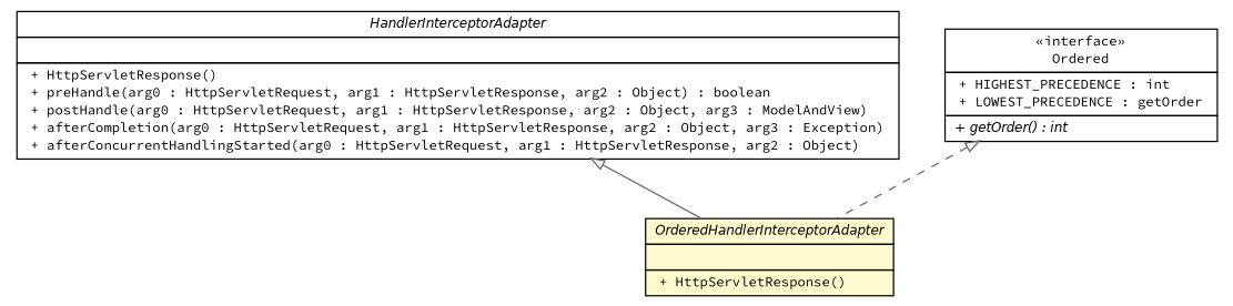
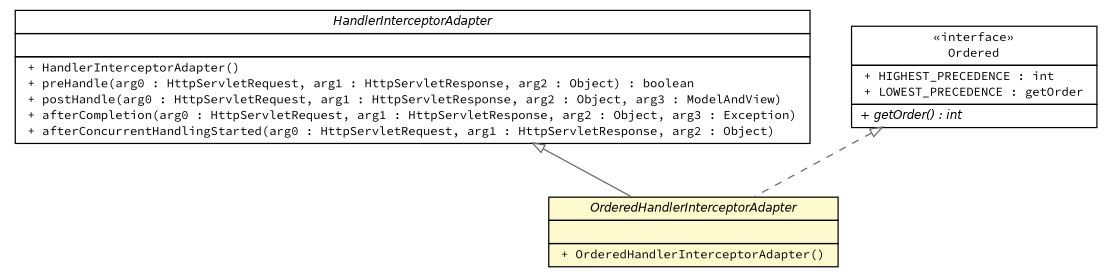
  digraph {
    fontname="Source Code Pro"
    nodesep=0.25
    ranksep=0.5
    node [fontcolor=black fontname="Source Code Pro" fontsize=10.0 shape=plaintext]
    edge [arrowtail=empty color=gray40 dir=back fontname="Source Code Pro" fontsize=10 headport=p labelfontname=Helvetica labelfontsize=10 tailport=p]
-   n1 [label=<<table title="top.infra.web.servlet.handler.OrderedHandlerInterceptorAdapter" border="0" cellborder="1" cellspacing="0" cellpadding="2" port="p" bgcolor="lemonChiffon" href="./OrderedHandlerInterceptorAdapter.html"> 		<tr><td><table border="0" cellspacing="0" cellpadding="1"> <tr><td align="center" balign="center"><font face="Helvetica-Oblique"> OrderedHandlerInterceptorAdapter </font></td></tr> 		</table></td></tr> 		<tr><td><table border="0" cellspacing="0" cellpadding="1"> <tr><td align="left" balign="left">  </td></tr> 		</table></td></tr> 		<tr><td><table border="0" cellspacing="0" cellpadding="1"> <tr><td align="left" balign="left"> + HttpServletResponse() </td></tr> 		</table></td></tr> 		</table>>]
-   n2 [label=<<table title="org.springframework.web.servlet.handler.HandlerInterceptorAdapter" border="0" cellborder="1" cellspacing="0" cellpadding="2" port="p" href="http://java.sun.com/j2se/1.4.2/docs/api/org/springframework/web/servlet/handler/HandlerInterceptorAdapter.html"> 		<tr><td><table border="0" cellspacing="0" cellpadding="1"> <tr><td align="center" balign="center"><font face="Helvetica-Oblique"> HandlerInterceptorAdapter </font></td></tr> 		</table></td></tr> 		<tr><td><table border="0" cellspacing="0" cellpadding="1"> <tr><td align="left" balign="left">  </td></tr> 		</table></td></tr> 		<tr><td><table border="0" cellspacing="0" cellpadding="1"> <tr><td align="left" balign="left"> + HttpServletResponse() </td></tr> <tr><td align="left" balign="left"> + preHandle(arg0 : HttpServletRequest, arg1 : HttpServletResponse, arg2 : Object) : boolean </td></tr> <tr><td align="left" balign="left"> + postHandle(arg0 : HttpServletRequest, arg1 : HttpServletResponse, arg2 : Object, arg3 : ModelAndView) </td></tr> <tr><td align="left" balign="left"> + afterCompletion(arg0 : HttpServletRequest, arg1 : HttpServletResponse, arg2 : Object, arg3 : Exception) </td></tr> <tr><td align="left" balign="left"> + afterConcurrentHandlingStarted(arg0 : HttpServletRequest, arg1 : HttpServletResponse, arg2 : Object) </td></tr> 		</table></td></tr> 		</table>>]
+   n1 [label=<<table title="top.infra.web.servlet.handler.OrderedHandlerInterceptorAdapter" border="0" cellborder="1" cellspacing="0" cellpadding="2" port="p" bgcolor="lemonChiffon" href="./OrderedHandlerInterceptorAdapter.html"> 		<tr><td><table border="0" cellspacing="0" cellpadding="1"> <tr><td align="center" balign="center"><font face="Helvetica-Oblique"> OrderedHandlerInterceptorAdapter </font></td></tr> 		</table></td></tr> 		<tr><td><table border="0" cellspacing="0" cellpadding="1"> <tr><td align="left" balign="left">  </td></tr> 		</table></td></tr> 		<tr><td><table border="0" cellspacing="0" cellpadding="1"> <tr><td align="left" balign="left"> + OrderedHandlerInterceptorAdapter() </td></tr> 		</table></td></tr> 		</table>>]
+   n2 [label=<<table title="org.springframework.web.servlet.handler.HandlerInterceptorAdapter" border="0" cellborder="1" cellspacing="0" cellpadding="2" port="p" href="http://java.sun.com/j2se/1.4.2/docs/api/org/springframework/web/servlet/handler/HandlerInterceptorAdapter.html"> 		<tr><td><table border="0" cellspacing="0" cellpadding="1"> <tr><td align="center" balign="center"><font face="Helvetica-Oblique"> HandlerInterceptorAdapter </font></td></tr> 		</table></td></tr> 		<tr><td><table border="0" cellspacing="0" cellpadding="1"> <tr><td align="left" balign="left">  </td></tr> 		</table></td></tr> 		<tr><td><table border="0" cellspacing="0" cellpadding="1"> <tr><td align="left" balign="left"> + HandlerInterceptorAdapter() </td></tr> <tr><td align="left" balign="left"> + preHandle(arg0 : HttpServletRequest, arg1 : HttpServletResponse, arg2 : Object) : boolean </td></tr> <tr><td align="left" balign="left"> + postHandle(arg0 : HttpServletRequest, arg1 : HttpServletResponse, arg2 : Object, arg3 : ModelAndView) </td></tr> <tr><td align="left" balign="left"> + afterCompletion(arg0 : HttpServletRequest, arg1 : HttpServletResponse, arg2 : Object, arg3 : Exception) </td></tr> <tr><td align="left" balign="left"> + afterConcurrentHandlingStarted(arg0 : HttpServletRequest, arg1 : HttpServletResponse, arg2 : Object) </td></tr> 		</table></td></tr> 		</table>>]
    n3 [label=<<table title="org.springframework.core.Ordered" border="0" cellborder="1" cellspacing="0" cellpadding="2" port="p" href="http://java.sun.com/j2se/1.4.2/docs/api/org/springframework/core/Ordered.html"> 		<tr><td><table border="0" cellspacing="0" cellpadding="1"> <tr><td align="center" balign="center"> &#171;interface&#187; </td></tr> <tr><td align="center" balign="center"> Ordered </td></tr> 		</table></td></tr> 		<tr><td><table border="0" cellspacing="0" cellpadding="1"> <tr><td align="left" balign="left"> + HIGHEST_PRECEDENCE : int </td></tr> <tr><td align="left" balign="left"> + LOWEST_PRECEDENCE : getOrder </td></tr> 		</table></td></tr> 		<tr><td><table border="0" cellspacing="0" cellpadding="1"> <tr><td align="left" balign="left"><font face="Helvetica-Oblique" point-size="10.0"> + getOrder() : int </font></td></tr> 		</table></td></tr> 		</table>>]
    n2 -> n1
    n3 -> n1 [style=dashed]
  }
